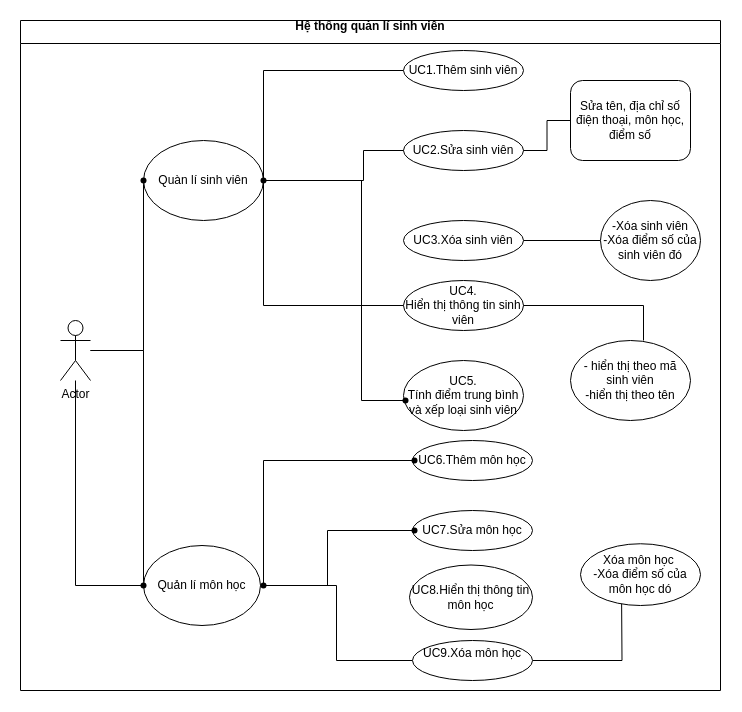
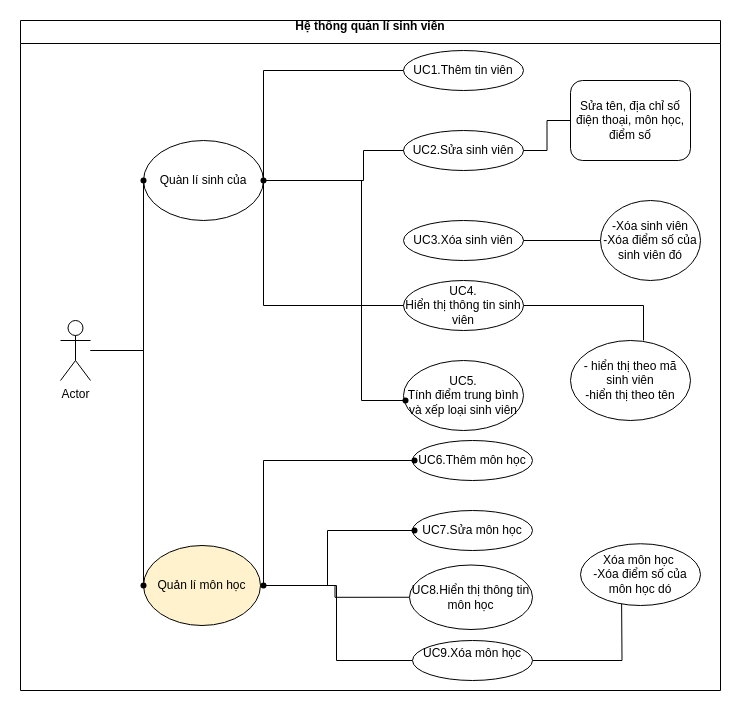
  <mxCell id="0" />
  <mxCell id="1" parent="0" />
  <mxCell id="2" value="Hệ thống quản lí sinh viên&#10;" style="swimlane;startSize=23;" vertex="1" parent="1"><mxGeometry x="20" y="20" width="700" height="670" as="geometry" /></mxCell>
  <mxCell id="3" value="" style="edgeStyle=orthogonalEdgeStyle;rounded=0;orthogonalLoop=1;jettySize=auto;html=1;endArrow=none;endFill=0;" edge="1" parent="2" source="5" target="24"><mxGeometry relative="1" as="geometry" /></mxCell>
  <mxCell id="4" value="" style="edgeStyle=orthogonalEdgeStyle;rounded=0;orthogonalLoop=1;jettySize=auto;html=1;endArrow=none;endFill=0;" edge="1" parent="2" source="5" target="25"><mxGeometry relative="1" as="geometry"><Array as="points"><mxPoint x="123" y="330" /></Array></mxGeometry></mxCell>
  <mxCell id="5" value="Actor" style="shape=umlActor;verticalLabelPosition=bottom;verticalAlign=top;html=1;outlineConnect=0;" vertex="1" parent="2"><mxGeometry x="40" y="300" width="30" height="60" as="geometry" /></mxCell>
  <mxCell id="6" value="" style="edgeStyle=orthogonalEdgeStyle;rounded=0;orthogonalLoop=1;jettySize=auto;html=1;endArrow=none;endFill=0;" edge="1" parent="2" source="7" target="34"><mxGeometry relative="1" as="geometry"><Array as="points"><mxPoint x="341" y="160" /><mxPoint x="341" y="380" /></Array></mxGeometry></mxCell>
- <mxCell id="7" value="Quàn lí sinh viên" style="ellipse;whiteSpace=wrap;html=1;" vertex="1" parent="2"><mxGeometry x="123" y="120" width="120" height="80" as="geometry" /></mxCell>
- <mxCell id="8" value="" style="edgeStyle=orthogonalEdgeStyle;rounded=0;orthogonalLoop=1;jettySize=auto;html=1;endArrow=none;endFill=0;" edge="1" parent="2" source="11" target="5"><mxGeometry relative="1" as="geometry" /></mxCell>
+ <mxCell id="7" value="Quàn lí sinh của" style="ellipse;whiteSpace=wrap;html=1;" vertex="1" parent="2"><mxGeometry x="123" y="120" width="120" height="80" as="geometry" /></mxCell>
+ <mxCell id="8" value="" style="edgeStyle=orthogonalEdgeStyle;rounded=0;orthogonalLoop=1;jettySize=auto;html=1;endArrow=none;endFill=0;entryX=0;entryY=0.5;entryDx=0;entryDy=0;" edge="1" parent="2" source="11" target="30"><mxGeometry relative="1" as="geometry" /></mxCell>
  <mxCell id="9" value="" style="edgeStyle=orthogonalEdgeStyle;rounded=0;orthogonalLoop=1;jettySize=auto;html=1;endArrow=none;endFill=0;entryX=0;entryY=0.5;entryDx=0;entryDy=0;" edge="1" parent="2" source="11" target="32"><mxGeometry relative="1" as="geometry" /></mxCell>
  <mxCell id="10" style="edgeStyle=orthogonalEdgeStyle;rounded=0;orthogonalLoop=1;jettySize=auto;html=1;entryX=0.356;entryY=0.679;entryDx=0;entryDy=0;entryPerimeter=0;endArrow=none;endFill=0;" edge="1" parent="2" source="11" target="38"><mxGeometry relative="1" as="geometry" /></mxCell>
- <mxCell id="11" value="Quản lí môn học&lt;br&gt;" style="ellipse;whiteSpace=wrap;html=1;" vertex="1" parent="2"><mxGeometry x="123" y="525" width="117" height="80" as="geometry" /></mxCell>
+ <mxCell id="11" value="Quản lí môn học&lt;br&gt;" style="ellipse;whiteSpace=wrap;html=1;fillColor=#fff2cc;" vertex="1" parent="2"><mxGeometry x="123" y="525" width="117" height="80" as="geometry" /></mxCell>
  <mxCell id="12" value="" style="edgeStyle=orthogonalEdgeStyle;rounded=0;orthogonalLoop=1;jettySize=auto;html=1;endArrow=none;endFill=0;" edge="1" parent="2" source="13" target="23"><mxGeometry relative="1" as="geometry" /></mxCell>
- <mxCell id="13" value="UC1.Thêm sinh viên" style="ellipse;whiteSpace=wrap;html=1;" vertex="1" parent="2"><mxGeometry x="383" y="30" width="120" height="40" as="geometry" /></mxCell>
+ <mxCell id="13" value="UC1.Thêm tin viên" style="ellipse;whiteSpace=wrap;html=1;" vertex="1" parent="2"><mxGeometry x="383" y="30" width="120" height="40" as="geometry" /></mxCell>
  <mxCell id="14" value="UC2.Sửa sinh viên" style="ellipse;whiteSpace=wrap;html=1;" vertex="1" parent="2"><mxGeometry x="383" y="110" width="120" height="40" as="geometry" /></mxCell>
  <mxCell id="15" value="" style="edgeStyle=orthogonalEdgeStyle;rounded=0;orthogonalLoop=1;jettySize=auto;html=1;endArrow=none;endFill=0;" edge="1" parent="2" source="16" target="20"><mxGeometry relative="1" as="geometry" /></mxCell>
  <mxCell id="16" value="UC3.Xóa sinh viên" style="ellipse;whiteSpace=wrap;html=1;" vertex="1" parent="2"><mxGeometry x="383" y="200" width="120" height="40" as="geometry" /></mxCell>
  <mxCell id="17" value="UC4.&lt;br&gt;Hiển thị thông tin sinh viên" style="ellipse;whiteSpace=wrap;html=1;" vertex="1" parent="2"><mxGeometry x="383" y="260" width="120" height="50" as="geometry" /></mxCell>
  <mxCell id="18" value="" style="edgeStyle=orthogonalEdgeStyle;rounded=0;orthogonalLoop=1;jettySize=auto;html=1;endArrow=none;endFill=0;" edge="1" parent="2" source="19" target="14"><mxGeometry relative="1" as="geometry" /></mxCell>
  <mxCell id="19" value="Sửa tên, địa chỉ số điện thoại, môn học,&lt;br&gt;điểm số&lt;br&gt;" style="whiteSpace=wrap;html=1;rounded=1;" vertex="1" parent="2"><mxGeometry x="550" y="60" width="120" height="80" as="geometry" /></mxCell>
  <mxCell id="20" value="-Xóa sinh viên&lt;br&gt;-Xóa điểm số của sinh viên đó&lt;br&gt;" style="ellipse;whiteSpace=wrap;html=1;" vertex="1" parent="2"><mxGeometry x="580" y="180" width="100" height="80" as="geometry" /></mxCell>
  <mxCell id="21" value="" style="edgeStyle=orthogonalEdgeStyle;rounded=0;orthogonalLoop=1;jettySize=auto;html=1;endArrow=none;endFill=0;entryX=0;entryY=0.5;entryDx=0;entryDy=0;" edge="1" parent="2" target="14"><mxGeometry relative="1" as="geometry"><mxPoint x="293" y="160" as="sourcePoint" /><Array as="points"><mxPoint x="243" y="160" /><mxPoint x="343" y="160" /><mxPoint x="343" y="130" /></Array></mxGeometry></mxCell>
  <mxCell id="22" value="" style="edgeStyle=orthogonalEdgeStyle;rounded=0;orthogonalLoop=1;jettySize=auto;html=1;endArrow=none;endFill=0;entryX=0;entryY=0.5;entryDx=0;entryDy=0;" edge="1" parent="2" source="23" target="17"><mxGeometry relative="1" as="geometry"><Array as="points"><mxPoint x="243" y="285" /></Array></mxGeometry></mxCell>
  <mxCell id="23" value="" style="shape=waypoint;sketch=0;size=6;pointerEvents=1;points=[];fillColor=default;resizable=0;rotatable=0;perimeter=centerPerimeter;snapToPoint=1;" vertex="1" parent="2"><mxGeometry x="223" y="140" width="40" height="40" as="geometry" /></mxCell>
  <mxCell id="24" value="" style="shape=waypoint;sketch=0;size=6;pointerEvents=1;points=[];fillColor=default;resizable=0;rotatable=0;perimeter=centerPerimeter;snapToPoint=1;verticalAlign=top;" vertex="1" parent="2"><mxGeometry x="103" y="140" width="40" height="40" as="geometry" /></mxCell>
  <mxCell id="25" value="" style="shape=waypoint;sketch=0;size=6;pointerEvents=1;points=[];fillColor=default;resizable=0;rotatable=0;perimeter=centerPerimeter;snapToPoint=1;verticalAlign=top;" vertex="1" parent="2"><mxGeometry x="103" y="545" width="40" height="40" as="geometry" /></mxCell>
  <mxCell id="26" value="- hiển thị theo mã sinh viên&lt;br&gt;-hiển thị theo tên" style="ellipse;whiteSpace=wrap;html=1;" vertex="1" parent="2"><mxGeometry x="550" y="320" width="120" height="80" as="geometry" /></mxCell>
  <mxCell id="27" value="" style="edgeStyle=orthogonalEdgeStyle;rounded=0;orthogonalLoop=1;jettySize=auto;html=1;endArrow=none;endFill=0;" edge="1" parent="2" source="17"><mxGeometry relative="1" as="geometry"><mxPoint x="623" y="320" as="targetPoint" /><Array as="points"><mxPoint x="623" y="285" /><mxPoint x="623" y="320" /></Array></mxGeometry></mxCell>
  <mxCell id="28" value="UC6.Thêm môn học&lt;span style=&quot;color: rgba(0 , 0 , 0 , 0) ; font-family: monospace ; font-size: 0px&quot;&gt;%3CmxGraphModel%3E%3Croot%3E%3CmxCell%20id%3D%220%22%2F%3E%3CmxCell%20id%3D%221%22%20parent%3D%220%22%2F%3E%3CmxCell%20id%3D%222%22%20value%3D%22UC1.Th%C3%AAm%20sinh%20vi%C3%AAn%22%20style%3D%22ellipse%3BwhiteSpace%3Dwrap%3Bhtml%3D1%3B%22%20vertex%3D%221%22%20parent%3D%221%22%3E%3CmxGeometry%20x%3D%22387%22%20y%3D%2290%22%20width%3D%22120%22%20height%3D%2240%22%20as%3D%22geometry%22%2F%3E%3C%2FmxCell%3E%3C%2Froot%3E%3C%2FmxGraphModel%3E&lt;/span&gt;" style="ellipse;whiteSpace=wrap;html=1;" vertex="1" parent="2"><mxGeometry x="392" y="420" width="120" height="40" as="geometry" /></mxCell>
  <mxCell id="29" value="UC7.Sửa môn học&lt;span style=&quot;color: rgba(0 , 0 , 0 , 0) ; font-family: monospace ; font-size: 0px&quot;&gt;%3CmxGraphModel%3E%3Croot%3E%3CmxCell%20id%3D%220%22%2F%3E%3CmxCell%20id%3D%221%22%20parent%3D%220%22%2F%3E%3CmxCell%20id%3D%222%22%20value%3D%22UC1.Th%C3%AAm%20sinh%20vi%C3%AAn%22%20style%3D%22ellipse%3BwhiteSpace%3Dwrap%3Bhtml%3D1%3B%22%20vertex%3D%221%22%20parent%3D%221%22%3E%3CmxGeometry%20x%3D%22387%22%20y%3D%2290%22%20width%3D%22120%22%20height%3D%2240%22%20as%3D%22geometry%22%2F%3E%3C%2FmxCell%3E%3C%2Froot%3E%3C%2FmxGraphModel%3E&lt;/span&gt;" style="ellipse;whiteSpace=wrap;html=1;" vertex="1" parent="2"><mxGeometry x="392" y="490" width="120" height="40" as="geometry" /></mxCell>
  <mxCell id="30" value="UC8.Hiển thị thông tin môn học" style="ellipse;whiteSpace=wrap;html=1;" vertex="1" parent="2"><mxGeometry x="389" y="544.5" width="123" height="64.5" as="geometry" /></mxCell>
  <mxCell id="31" style="edgeStyle=orthogonalEdgeStyle;rounded=0;orthogonalLoop=1;jettySize=auto;html=1;entryX=0;entryY=0.5;entryDx=0;entryDy=0;endArrow=none;endFill=0;" edge="1" parent="2" source="32"><mxGeometry relative="1" as="geometry"><mxPoint x="601" y="565.875" as="targetPoint" /></mxGeometry></mxCell>
  <mxCell id="32" value="UC9.Xóa môn học&lt;span style=&quot;color: rgba(0 , 0 , 0 , 0) ; font-family: monospace ; font-size: 0px&quot;&gt;%3CmxGraphModel%3E%3Croot%3E%3CmxCell%20id%3D%220%22%2F%3E%3CmxCell%20id%3D%221%22%20parent%3D%220%22%2F%3E%3CmxCell%20id%3D%222%22%20value%3D%22UC1.S%E1%BB%ADa%20m%C3%B4n%20h%E1%BB%8Dc%26lt%3Bspan%20style%3D%26quot%3Bcolor%3A%20rgba(0%20%2C%200%20%2C%200%20%2C%200)%20%3B%20font-family%3A%20monospace%20%3B%20font-size%3A%200px%26quot%3B%26gt%3B%253CmxGraphModel%253E%253Croot%253E%253CmxCell%2520id%253D%25220%2522%252F%253E%253CmxCell%2520id%253D%25221%2522%2520parent%253D%25220%2522%252F%253E%253CmxCell%2520id%253D%25222%2522%2520value%253D%2522UC1.Th%25C3%25AAm%2520sinh%2520vi%25C3%25AAn%2522%2520style%253D%2522ellipse%253BwhiteSpace%253Dwrap%253Bhtml%253D1%253B%2522%2520vertex%253D%25221%2522%2520parent%253D%25221%2522%253E%253CmxGeometry%2520x%253D%2522387%2522%2520y%253D%252290%2522%2520width%253D%2522120%2522%2520height%253D%252240%2522%2520as%253D%2522geometry%2522%252F%253E%253C%252FmxCell%253E%253C%252Froot%253E%253C%252FmxGraphModel%253E%26lt%3B%2Fspan%26gt%3B%22%20style%3D%22ellipse%3BwhiteSpace%3Dwrap%3Bhtml%3D1%3B%22%20vertex%3D%221%22%20parent%3D%221%22%3E%3CmxGeometry%20x%3D%22400%22%20y%3D%22460%22%20width%3D%22120%22%20height%3D%2240%22%20as%3D%22geometry%22%2F%3E%3C%2FmxCell%3E%3C%2Froot%3E%3C%2FmxGraphModel%3E&lt;/span&gt;&lt;br&gt;&lt;span style=&quot;color: rgba(0 , 0 , 0 , 0) ; font-family: monospace ; font-size: 0px&quot;&gt;%3CmxGraphModel%3E%3Croot%3E%3CmxCell%20id%3D%220%22%2F%3E%3CmxCell%20id%3D%221%22%20parent%3D%220%22%2F%3E%3CmxCell%20id%3D%222%22%20value%3D%22UC1.Th%C3%AAm%20sinh%20vi%C3%AAn%22%20style%3D%22ellipse%3BwhiteSpace%3Dwrap%3Bhtml%3D1%3B%22%20vertex%3D%221%22%20parent%3D%221%22%3E%3CmxGeometry%20x%3D%22387%22%20y%3D%2290%22%20width%3D%22120%22%20height%3D%2240%22%20as%3D%22geometry%22%2F%3E%3C%2FmxCell%3E%3C%2Froot%3E%3C%2FmxGraphModel%3E&lt;/span&gt;" style="ellipse;whiteSpace=wrap;html=1;" vertex="1" parent="2"><mxGeometry x="392" y="620" width="120" height="40" as="geometry" /></mxCell>
  <mxCell id="33" value="UC5. &lt;br&gt;Tính điểm trung bình và xếp loại sinh viên" style="ellipse;whiteSpace=wrap;html=1;" vertex="1" parent="2"><mxGeometry x="383" y="340" width="120" height="70" as="geometry" /></mxCell>
  <mxCell id="34" value="" style="shape=waypoint;sketch=0;size=6;pointerEvents=1;points=[];fillColor=default;resizable=0;rotatable=0;perimeter=centerPerimeter;snapToPoint=1;" vertex="1" parent="2"><mxGeometry x="365" y="360" width="40" height="40" as="geometry" /></mxCell>
  <mxCell id="35" value="" style="edgeStyle=orthogonalEdgeStyle;rounded=0;orthogonalLoop=1;jettySize=auto;html=1;endArrow=none;endFill=0;" edge="1" parent="2" source="36" target="37"><mxGeometry relative="1" as="geometry" /></mxCell>
  <mxCell id="36" value="" style="shape=waypoint;sketch=0;size=6;pointerEvents=1;points=[];fillColor=default;resizable=0;rotatable=0;perimeter=centerPerimeter;snapToPoint=1;" vertex="1" parent="2"><mxGeometry x="374" y="420" width="40" height="40" as="geometry" /></mxCell>
  <mxCell id="37" value="" style="shape=waypoint;sketch=0;size=6;pointerEvents=1;points=[];fillColor=default;resizable=0;rotatable=0;perimeter=centerPerimeter;snapToPoint=1;" vertex="1" parent="2"><mxGeometry x="223" y="545" width="40" height="40" as="geometry" /></mxCell>
  <mxCell id="38" value="" style="shape=waypoint;sketch=0;size=6;pointerEvents=1;points=[];fillColor=default;resizable=0;rotatable=0;perimeter=centerPerimeter;snapToPoint=1;" vertex="1" parent="2"><mxGeometry x="374" y="490" width="40" height="40" as="geometry" /></mxCell>
  <mxCell id="39" value="Xóa môn học&amp;nbsp;&lt;br&gt;-Xóa điểm số của môn học dó&lt;br&gt;" style="ellipse;whiteSpace=wrap;html=1;" vertex="1" parent="2"><mxGeometry x="560" y="523.25" width="120" height="61.75" as="geometry" /></mxCell>
